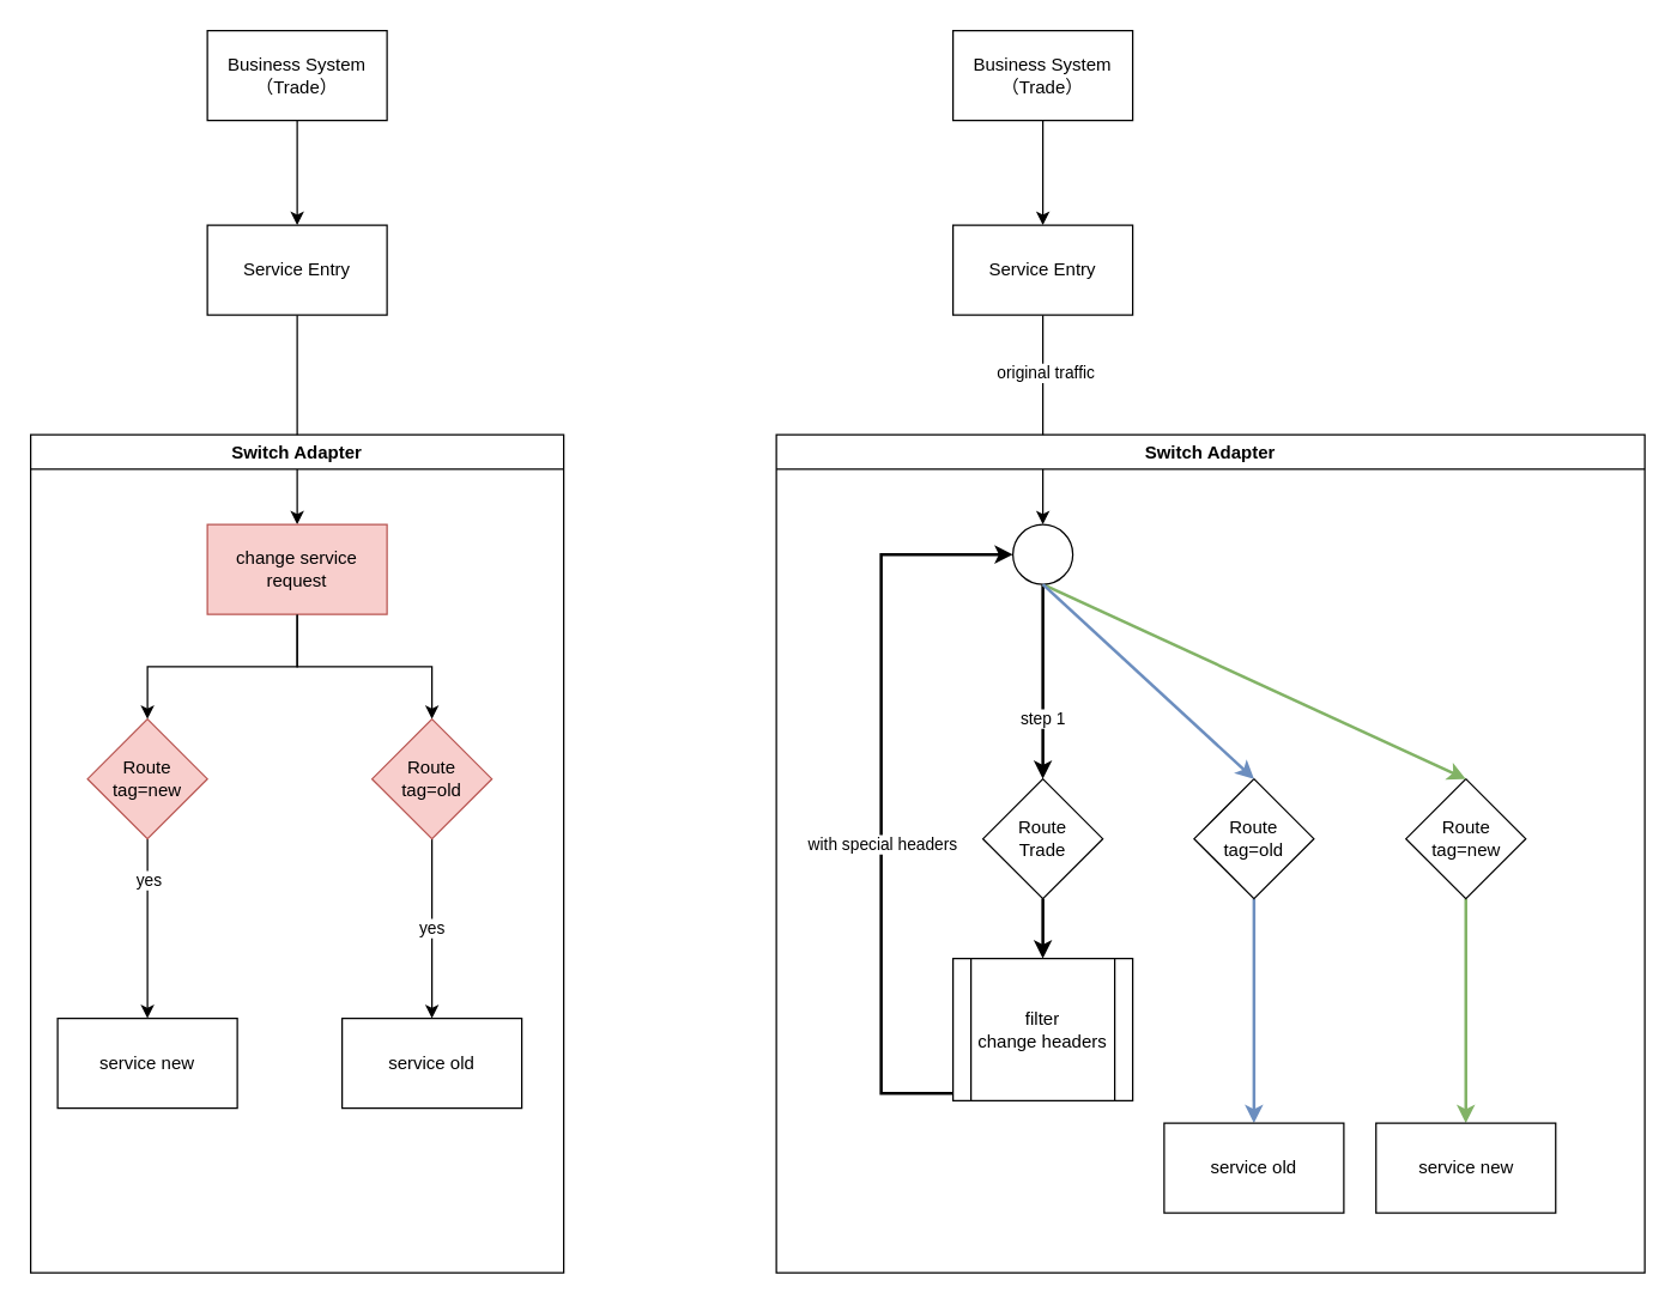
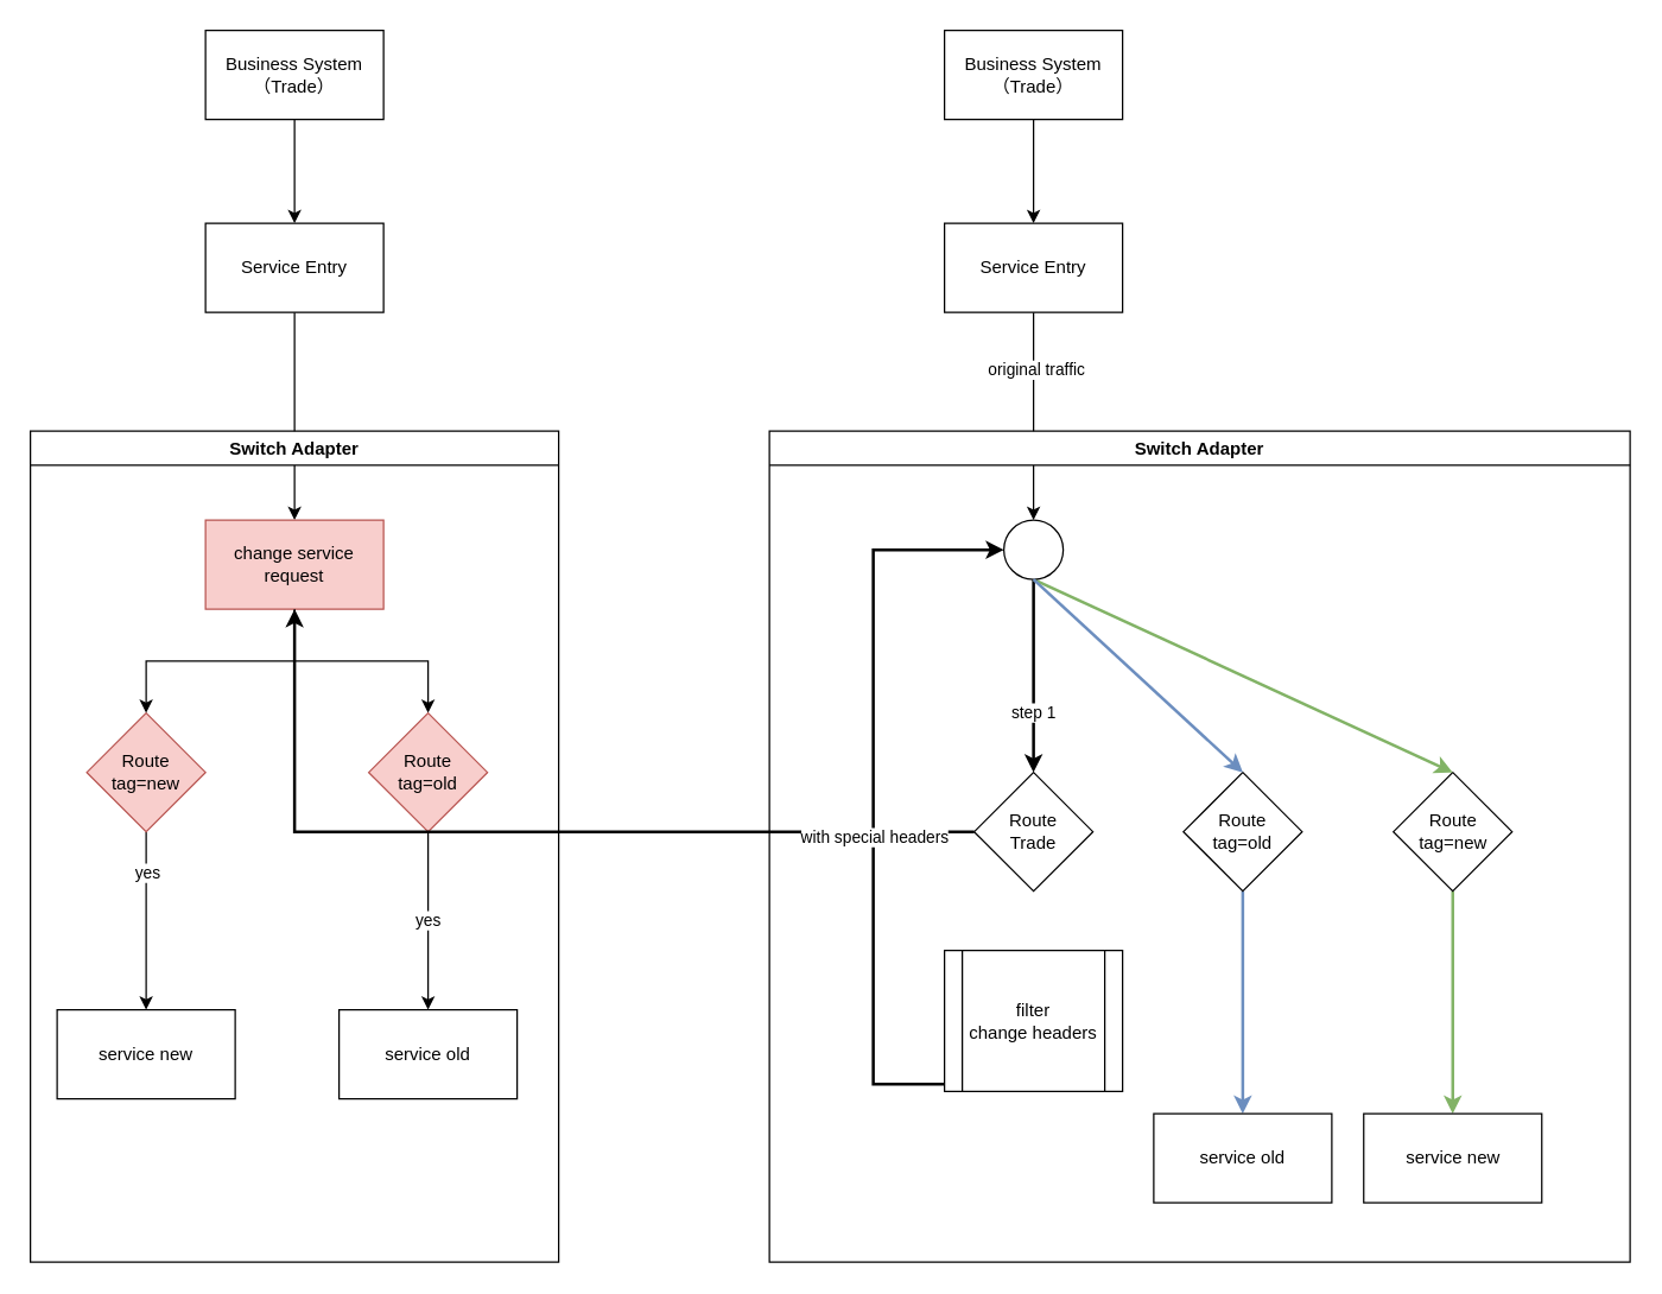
  <mxCell id="0" />
  <mxCell id="1" parent="0" />
  <mxCell id="2" style="edgeStyle=orthogonalEdgeStyle;rounded=0;orthogonalLoop=1;jettySize=auto;html=1;entryX=0.5;entryY=0;entryDx=0;entryDy=0;" parent="1" source="3" target="6" edge="1"><mxGeometry relative="1" as="geometry" /></mxCell>
  <mxCell id="3" value="Service Entry" style="rounded=0;whiteSpace=wrap;html=1;" parent="1" vertex="1"><mxGeometry x="138" y="150" width="120" height="60" as="geometry" /></mxCell>
  <mxCell id="4" value="Switch Adapter" style="swimlane;whiteSpace=wrap;html=1;" parent="1" vertex="1"><mxGeometry x="20" y="290" width="356" height="560" as="geometry" /></mxCell>
  <mxCell id="5" style="edgeStyle=orthogonalEdgeStyle;rounded=0;orthogonalLoop=1;jettySize=auto;html=1;entryX=0.5;entryY=0;entryDx=0;entryDy=0;exitX=0.5;exitY=1;exitDx=0;exitDy=0;" parent="4" source="6" target="12" edge="1"><mxGeometry relative="1" as="geometry" /></mxCell>
  <mxCell id="6" value="change service request" style="rounded=0;whiteSpace=wrap;html=1;fillColor=#f8cecc;strokeColor=#b85450;" parent="4" vertex="1"><mxGeometry x="118" y="60" width="120" height="60" as="geometry" /></mxCell>
  <mxCell id="7" style="edgeStyle=orthogonalEdgeStyle;rounded=0;orthogonalLoop=1;jettySize=auto;html=1;entryX=0.5;entryY=0;entryDx=0;entryDy=0;" parent="4" source="9" target="13" edge="1"><mxGeometry relative="1" as="geometry" /></mxCell>
  <mxCell id="8" value="yes" style="edgeLabel;html=1;align=center;verticalAlign=middle;resizable=0;points=[];" parent="7" vertex="1" connectable="0"><mxGeometry x="-0.544" relative="1" as="geometry"><mxPoint as="offset" /></mxGeometry></mxCell>
  <mxCell id="9" value="Route&lt;br&gt;tag=new" style="rhombus;whiteSpace=wrap;html=1;fillColor=#f8cecc;strokeColor=#b85450;" parent="4" vertex="1"><mxGeometry x="38" y="190" width="80" height="80" as="geometry" /></mxCell>
  <mxCell id="10" style="edgeStyle=orthogonalEdgeStyle;rounded=0;orthogonalLoop=1;jettySize=auto;html=1;entryX=0.5;entryY=0;entryDx=0;entryDy=0;" parent="4" source="6" target="9" edge="1"><mxGeometry relative="1" as="geometry" /></mxCell>
  <mxCell id="11" value="yes" style="edgeStyle=orthogonalEdgeStyle;rounded=0;orthogonalLoop=1;jettySize=auto;html=1;entryX=0.5;entryY=0;entryDx=0;entryDy=0;exitX=0.5;exitY=1;exitDx=0;exitDy=0;" parent="4" source="12" target="14" edge="1"><mxGeometry relative="1" as="geometry" /></mxCell>
  <mxCell id="12" value="Route&lt;br&gt;tag=old" style="rhombus;whiteSpace=wrap;html=1;fillColor=#f8cecc;strokeColor=#b85450;" parent="4" vertex="1"><mxGeometry x="228" y="190" width="80" height="80" as="geometry" /></mxCell>
  <mxCell id="13" value="service new" style="rounded=0;whiteSpace=wrap;html=1;" parent="4" vertex="1"><mxGeometry x="18" y="390" width="120" height="60" as="geometry" /></mxCell>
  <mxCell id="14" value="service old" style="rounded=0;whiteSpace=wrap;html=1;" parent="4" vertex="1"><mxGeometry x="208" y="390" width="120" height="60" as="geometry" /></mxCell>
  <mxCell id="15" style="edgeStyle=orthogonalEdgeStyle;rounded=0;orthogonalLoop=1;jettySize=auto;html=1;entryX=0.5;entryY=0;entryDx=0;entryDy=0;" parent="1" source="17" edge="1"><mxGeometry relative="1" as="geometry"><mxPoint x="696" y="350" as="targetPoint" /></mxGeometry></mxCell>
  <mxCell id="16" value="original traffic" style="edgeLabel;html=1;align=center;verticalAlign=middle;resizable=0;points=[];" parent="15" vertex="1" connectable="0"><mxGeometry x="-0.459" y="1" relative="1" as="geometry"><mxPoint as="offset" /></mxGeometry></mxCell>
  <mxCell id="17" value="Service Entry" style="rounded=0;whiteSpace=wrap;html=1;" parent="1" vertex="1"><mxGeometry x="636" y="150" width="120" height="60" as="geometry" /></mxCell>
  <mxCell id="18" value="Switch Adapter" style="swimlane;whiteSpace=wrap;html=1;" parent="1" vertex="1"><mxGeometry x="518" y="290" width="580" height="560" as="geometry" /></mxCell>
- <mxCell id="19" style="edgeStyle=orthogonalEdgeStyle;rounded=0;orthogonalLoop=1;jettySize=auto;html=1;entryX=0.5;entryY=0;entryDx=0;entryDy=0;strokeWidth=2;" parent="18" source="20" target="23" edge="1"><mxGeometry relative="1" as="geometry"><mxPoint x="177" y="340" as="targetPoint" /></mxGeometry></mxCell>
+ <mxCell id="19" style="edgeStyle=orthogonalEdgeStyle;rounded=0;orthogonalLoop=1;jettySize=auto;html=1;strokeWidth=2;" parent="18" source="20" target="6" edge="1"><mxGeometry relative="1" as="geometry"><mxPoint x="177" y="340" as="targetPoint" /></mxGeometry></mxCell>
  <mxCell id="20" value="Route&lt;br&gt;Trade" style="rhombus;whiteSpace=wrap;html=1;" parent="18" vertex="1"><mxGeometry x="138" y="230" width="80" height="80" as="geometry" /></mxCell>
  <mxCell id="21" style="edgeStyle=orthogonalEdgeStyle;rounded=0;orthogonalLoop=1;jettySize=auto;html=1;entryX=0;entryY=0.5;entryDx=0;entryDy=0;exitX=0.5;exitY=1;exitDx=0;exitDy=0;strokeWidth=2;" parent="18" source="23" target="30" edge="1"><mxGeometry relative="1" as="geometry"><Array as="points"><mxPoint x="178" y="440" /><mxPoint x="70" y="440" /><mxPoint x="70" y="80" /></Array></mxGeometry></mxCell>
  <mxCell id="22" value="with special headers" style="edgeLabel;html=1;align=center;verticalAlign=middle;resizable=0;points=[];" vertex="1" connectable="0" parent="21"><mxGeometry x="-0.087" y="-2" relative="1" as="geometry"><mxPoint x="-2" y="-24" as="offset" /></mxGeometry></mxCell>
  <mxCell id="23" value="filter&lt;br&gt;change headers" style="shape=process;whiteSpace=wrap;html=1;backgroundOutline=1;" parent="18" vertex="1"><mxGeometry x="118" y="350" width="120" height="95" as="geometry" /></mxCell>
  <mxCell id="24" style="edgeStyle=orthogonalEdgeStyle;rounded=0;orthogonalLoop=1;jettySize=auto;html=1;entryX=0.5;entryY=0;entryDx=0;entryDy=0;fillColor=#dae8fc;strokeColor=#6c8ebf;strokeWidth=2;" edge="1" parent="18" source="25" target="33"><mxGeometry relative="1" as="geometry" /></mxCell>
  <mxCell id="25" value="Route&lt;br&gt;tag=old" style="rhombus;whiteSpace=wrap;html=1;" parent="18" vertex="1"><mxGeometry x="279" y="230" width="80" height="80" as="geometry" /></mxCell>
  <mxCell id="26" style="edgeStyle=orthogonalEdgeStyle;rounded=0;orthogonalLoop=1;jettySize=auto;html=1;entryX=0.5;entryY=0;entryDx=0;entryDy=0;fillColor=#d5e8d4;strokeColor=#82b366;strokeWidth=2;" edge="1" parent="18" source="27" target="32"><mxGeometry relative="1" as="geometry" /></mxCell>
  <mxCell id="27" value="Route&lt;br&gt;tag=new" style="rhombus;whiteSpace=wrap;html=1;" parent="18" vertex="1"><mxGeometry x="420.5" y="230" width="80" height="80" as="geometry" /></mxCell>
  <mxCell id="28" value="step 1" style="edgeStyle=orthogonalEdgeStyle;rounded=0;orthogonalLoop=1;jettySize=auto;html=1;entryX=0.5;entryY=0;entryDx=0;entryDy=0;strokeWidth=2;" parent="18" source="30" target="20" edge="1"><mxGeometry x="0.385" relative="1" as="geometry"><mxPoint as="offset" /></mxGeometry></mxCell>
  <mxCell id="29" style="rounded=0;orthogonalLoop=1;jettySize=auto;html=1;entryX=0.5;entryY=0;entryDx=0;entryDy=0;exitX=0.5;exitY=1;exitDx=0;exitDy=0;fillColor=#d5e8d4;strokeColor=#82b366;strokeWidth=2;" parent="18" source="30" target="27" edge="1"><mxGeometry relative="1" as="geometry" /></mxCell>
  <mxCell id="30" value="" style="ellipse;whiteSpace=wrap;html=1;aspect=fixed;" parent="18" vertex="1"><mxGeometry x="158" y="60" width="40" height="40" as="geometry" /></mxCell>
  <mxCell id="31" style="rounded=0;orthogonalLoop=1;jettySize=auto;html=1;entryX=0.5;entryY=0;entryDx=0;entryDy=0;exitX=0.5;exitY=1;exitDx=0;exitDy=0;fillColor=#dae8fc;strokeColor=#6c8ebf;strokeWidth=2;" parent="18" source="30" target="25" edge="1"><mxGeometry relative="1" as="geometry" /></mxCell>
  <mxCell id="32" value="service new" style="rounded=0;whiteSpace=wrap;html=1;" vertex="1" parent="18"><mxGeometry x="400.5" y="460" width="120" height="60" as="geometry" /></mxCell>
  <mxCell id="33" value="service old" style="rounded=0;whiteSpace=wrap;html=1;" vertex="1" parent="18"><mxGeometry x="259" y="460" width="120" height="60" as="geometry" /></mxCell>
  <mxCell id="34" style="edgeStyle=orthogonalEdgeStyle;rounded=0;orthogonalLoop=1;jettySize=auto;html=1;entryX=0.5;entryY=0;entryDx=0;entryDy=0;" edge="1" parent="1" source="35" target="17"><mxGeometry relative="1" as="geometry" /></mxCell>
  <mxCell id="35" value="Business System&lt;br&gt;（Trade）" style="rounded=0;whiteSpace=wrap;html=1;" vertex="1" parent="1"><mxGeometry x="636" y="20" width="120" height="60" as="geometry" /></mxCell>
  <mxCell id="36" style="edgeStyle=orthogonalEdgeStyle;rounded=0;orthogonalLoop=1;jettySize=auto;html=1;entryX=0.5;entryY=0;entryDx=0;entryDy=0;" edge="1" parent="1" source="37" target="3"><mxGeometry relative="1" as="geometry" /></mxCell>
  <mxCell id="37" value="Business System&lt;br&gt;（Trade）" style="rounded=0;whiteSpace=wrap;html=1;" vertex="1" parent="1"><mxGeometry x="138" y="20" width="120" height="60" as="geometry" /></mxCell>
